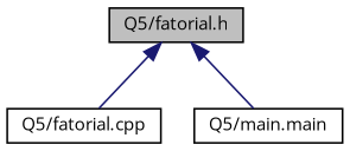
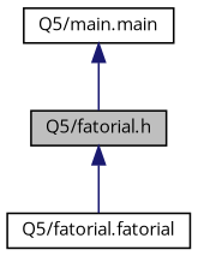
  digraph {
    fontname="Open Sans"
    node [color=black fillcolor=white fontname="Open Sans" fontsize=10 shape=record style=filled]
    edge [color=midnightblue dir=back fontname="Open Sans" fontsize=10 labelfontname=Helvetica labelfontsize=10 style=solid]
    n1 [fillcolor=grey75 fontcolor=black height=0.2 label="Q5/fatorial.h" width=0.4]
-   n2 [height=0.2 label="Q5/fatorial.cpp" width=0.4]
+   n2 [height=0.2 label="Q5/fatorial.fatorial" width=0.4]
    n3 [height=0.2 label="Q5/main.main" width=0.4]
    n1 -> n2
-   n1 -> n3
+   n3 -> n1
  }
